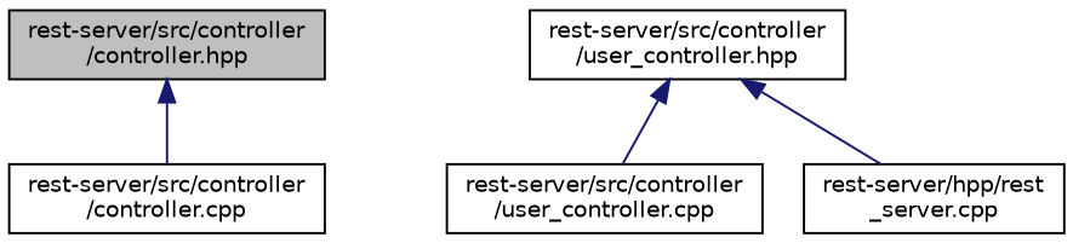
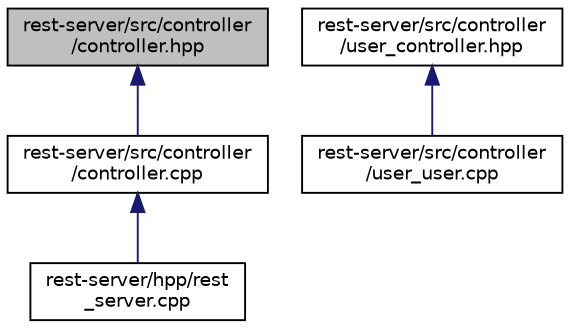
  digraph {
    node [color=black fillcolor=white fontname=Helvetica fontsize=10 shape=record style=filled]
    edge [color=midnightblue dir=back fontname=Helvetica fontsize=10 labelfontname=Helvetica labelfontsize=10 style=solid]
    n1 [fillcolor=grey75 fontcolor=black height=0.2 label="rest-server/src/controller\l/controller.hpp" width=0.4]
    n2 [height=0.2 label="rest-server/src/controller\l/controller.cpp" width=0.4]
    n3 [height=0.2 label="rest-server/src/controller\l/user_controller.hpp" width=0.4]
-   n4 [height=0.2 label="rest-server/src/controller\l/user_controller.cpp" width=0.4]
+   n4 [height=0.2 label="rest-server/src/controller\l/user_user.cpp" width=0.4]
    n5 [height=0.2 label="rest-server/hpp/rest\l_server.cpp" width=0.4]
    n1 -> n2
    n3 -> n4
-   n3 -> n5
+   n2 -> n5
  }
